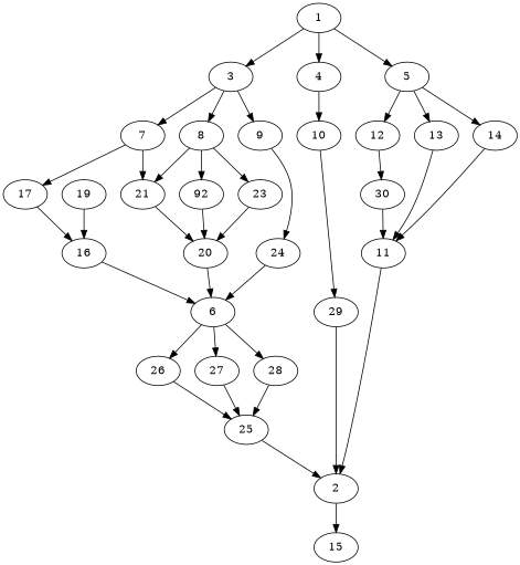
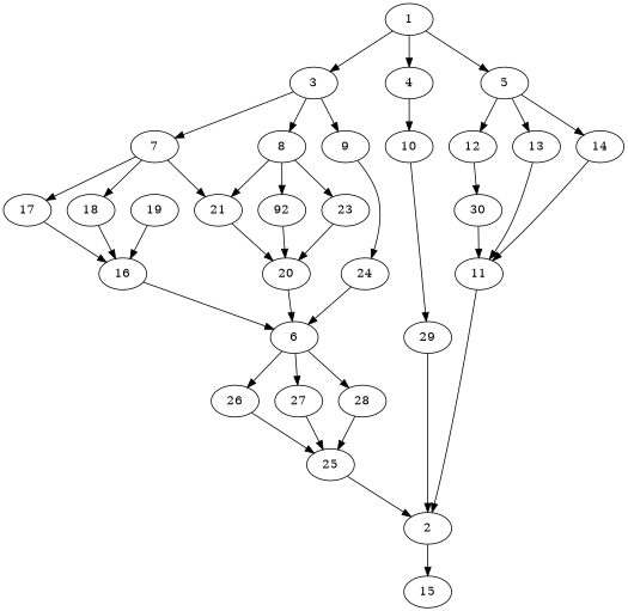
  digraph {
    node [Weight=126]
    edge [Weight=6]
    1 [Weight=63]
    3 [Weight=76]
    4
    5
    7 [Weight=101]
    8 [Weight=88]
    9 [Weight=63]
    10
    12 [Weight=101]
    13 [Weight=114]
    14 [Weight=101]
    17 [Weight=51]
+   18
    21 [Weight=101]
    n15 [Weight=38 label=92]
    23
    24 [Weight=76]
    29 [Weight=25]
    30 [Weight=63]
    11 [Weight=76]
    2
    15
    16 [Weight=51]
    19 [Weight=38]
    20 [Weight=101]
    6 [Weight=63]
    26 [Weight=51]
    27 [Weight=38]
    28 [Weight=38]
    25 [Weight=51]
    1 -> 3
    1 -> 4
    1 -> 5 [Weight=10]
    3 -> 7 [Weight=9]
    3 -> 8 [Weight=4]
    3 -> 9 [Weight=7]
    4 -> 10 [Weight=4]
    5 -> 12 [Weight=3]
    5 -> 13 [Weight=3]
    5 -> 14 [Weight=4]
    7 -> 17 [Weight=7]
+   7 -> 18 [Weight=4]
    7 -> 21 [Weight=10]
    8 -> 21 [Weight=7]
    8 -> n15 [Weight=5]
    8 -> 23 [Weight=7]
    9 -> 24 [Weight=10]
    10 -> 29
    12 -> 30
    13 -> 11
    14 -> 11
    17 -> 16 [Weight=9]
+   18 -> 16 [Weight=8]
    21 -> 20 [Weight=10]
    n15 -> 20
    23 -> 20
    24 -> 6 [Weight=9]
    29 -> 2
    30 -> 11 [Weight=7]
    11 -> 2 [Weight=4]
    2 -> 15 [Weight=2]
    16 -> 6 [Weight=8]
    19 -> 16 [Weight=2]
    20 -> 6 [Weight=9]
    6 -> 26
    6 -> 27 [Weight=3]
    6 -> 28 [Weight=2]
    26 -> 25 [Weight=8]
    27 -> 25 [Weight=4]
    28 -> 25 [Weight=3]
    25 -> 2 [Weight=3]
  }
